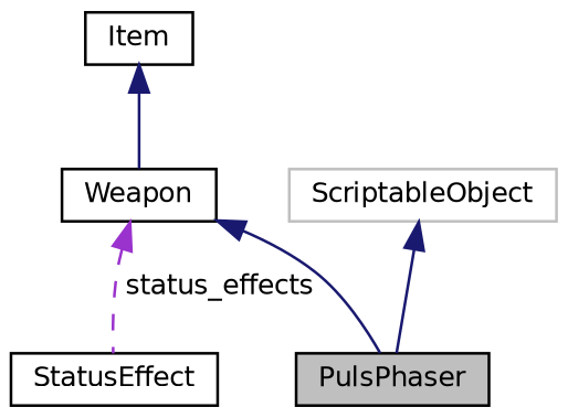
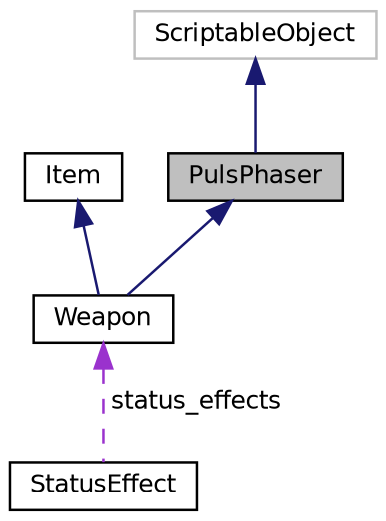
  digraph {
    node [color=black fillcolor=white fontname=Helvetica fontsize=10 shape=record style=filled]
    edge [color=midnightblue dir=back fontname=Helvetica fontsize=10 labelfontname=Helvetica labelfontsize=10 style=solid]
    n1 [fillcolor=grey75 fontcolor=black height=0.2 label=PulsPhaser width=0.4]
    n2 [height=0.2 label=Weapon width=0.4]
    n3 [height=0.2 label=StatusEffect width=0.4]
    n4 [height=0.2 label=Item width=0.4]
    n5 [color=grey75 height=0.2 label=ScriptableObject width=0.4]
-   n2 -> n1
+   n1 -> n2
    n2 -> n3 [color=darkorchid3 label=" status_effects" style=dashed]
    n4 -> n2
    n5 -> n1
  }
